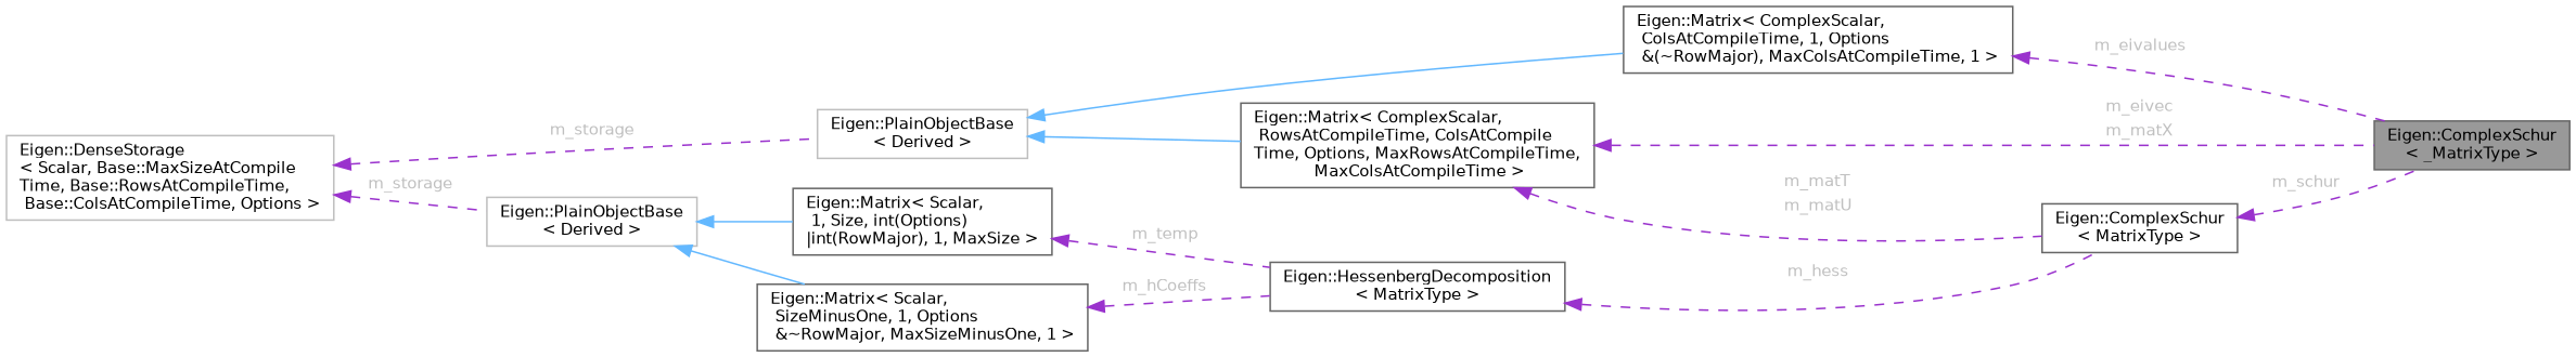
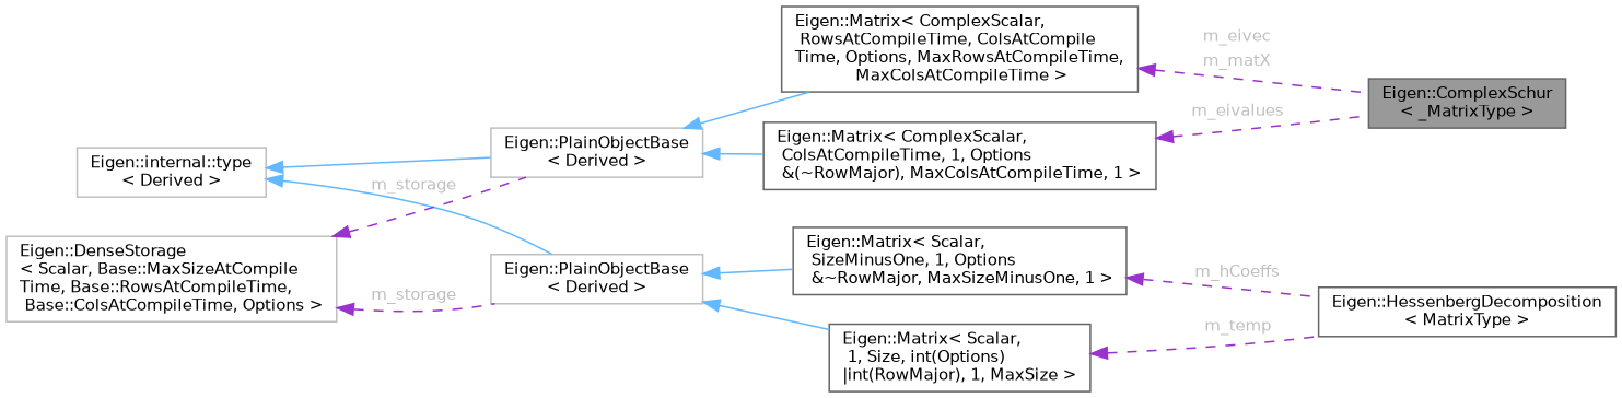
  digraph {
    rankdir=LR
    node [color=gray40 fillcolor=white fontname=Helvetica fontsize=10 shape=box style=filled]
    edge [color=darkorchid3 dir=back fontcolor=grey fontname=Helvetica fontsize=10 labelfontname=Helvetica labelfontsize=10 style=dashed]
    n1 [fillcolor=grey60 fontcolor=black height=0.2 label="Eigen::ComplexSchur\l\< _MatrixType \>" width=0.4]
    n2 [height=0.2 label="Eigen::Matrix\< ComplexScalar,\l RowsAtCompileTime, ColsAtCompile\lTime, Options, MaxRowsAtCompileTime,\l MaxColsAtCompileTime \>" width=0.4]
-   n3 [height=0.2 label="Eigen::ComplexSchur\l\< MatrixType \>" width=0.4]
    n4 [color=grey75 height=0.2 label="Eigen::PlainObjectBase\l\< Derived \>" width=0.4]
    n5 [height=0.2 label="Eigen::Matrix\< ComplexScalar,\l ColsAtCompileTime, 1, Options\l &(~RowMajor), MaxColsAtCompileTime, 1 \>" width=0.4]
+   n6 [color=grey75 height=0.2 label="Eigen::internal::type\l\< Derived \>" width=0.4]
    n7 [color=grey75 height=0.2 label="Eigen::PlainObjectBase\l\< Derived \>" width=0.4]
    n8 [height=0.2 label="Eigen::Matrix\< Scalar,\l SizeMinusOne, 1, Options\l &~RowMajor, MaxSizeMinusOne, 1 \>" width=0.4]
    n9 [height=0.2 label="Eigen::Matrix\< Scalar,\l 1, Size, int(Options)\l\|int(RowMajor), 1, MaxSize \>" width=0.4]
    n10 [color=grey75 height=0.2 label="Eigen::DenseStorage\l\< Scalar, Base::MaxSizeAtCompile\lTime, Base::RowsAtCompileTime,\l Base::ColsAtCompileTime, Options \>" width=0.4]
    n11 [height=0.2 label="Eigen::HessenbergDecomposition\l\< MatrixType \>" width=0.4]
    n2 -> n1 [label=<<TABLE CELLBORDER="0" BORDER="0"><TR><TD VALIGN="top" ALIGN="LEFT" CELLPADDING="1" CELLSPACING="0">m_eivec</TD></TR> <TR><TD VALIGN="top" ALIGN="LEFT" CELLPADDING="1" CELLSPACING="0">m_matX</TD></TR> </TABLE>>]
-   n2 -> n3 [label=<<TABLE CELLBORDER="0" BORDER="0"><TR><TD VALIGN="top" ALIGN="LEFT" CELLPADDING="1" CELLSPACING="0">m_matT</TD></TR> <TR><TD VALIGN="top" ALIGN="LEFT" CELLPADDING="1" CELLSPACING="0">m_matU</TD></TR> </TABLE>>]
-   n3 -> n1 [label=<<TABLE CELLBORDER="0" BORDER="0"><TR><TD VALIGN="top" ALIGN="LEFT" CELLPADDING="1" CELLSPACING="0">m_schur</TD></TR> </TABLE>>]
    n4 -> n2 [color=steelblue1 style=solid fontcolor=""]
    n4 -> n5 [color=steelblue1 style=solid fontcolor=""]
    n5 -> n1 [label=<<TABLE CELLBORDER="0" BORDER="0"><TR><TD VALIGN="top" ALIGN="LEFT" CELLPADDING="1" CELLSPACING="0">m_eivalues</TD></TR> </TABLE>>]
+   n6 -> n4 [color=steelblue1 style=solid fontcolor=""]
+   n6 -> n7 [color=steelblue1 style=solid fontcolor=""]
    n7 -> n8 [color=steelblue1 style=solid fontcolor=""]
    n7 -> n9 [color=steelblue1 style=solid fontcolor=""]
    n8 -> n11 [label=<<TABLE CELLBORDER="0" BORDER="0"><TR><TD VALIGN="top" ALIGN="LEFT" CELLPADDING="1" CELLSPACING="0">m_hCoeffs</TD></TR> </TABLE>>]
    n9 -> n11 [label=<<TABLE CELLBORDER="0" BORDER="0"><TR><TD VALIGN="top" ALIGN="LEFT" CELLPADDING="1" CELLSPACING="0">m_temp</TD></TR> </TABLE>>]
    n10 -> n4 [label=<<TABLE CELLBORDER="0" BORDER="0"><TR><TD VALIGN="top" ALIGN="LEFT" CELLPADDING="1" CELLSPACING="0">m_storage</TD></TR> </TABLE>>]
    n10 -> n7 [label=<<TABLE CELLBORDER="0" BORDER="0"><TR><TD VALIGN="top" ALIGN="LEFT" CELLPADDING="1" CELLSPACING="0">m_storage</TD></TR> </TABLE>>]
-   n11 -> n3 [label=<<TABLE CELLBORDER="0" BORDER="0"><TR><TD VALIGN="top" ALIGN="LEFT" CELLPADDING="1" CELLSPACING="0">m_hess</TD></TR> </TABLE>>]
  }
